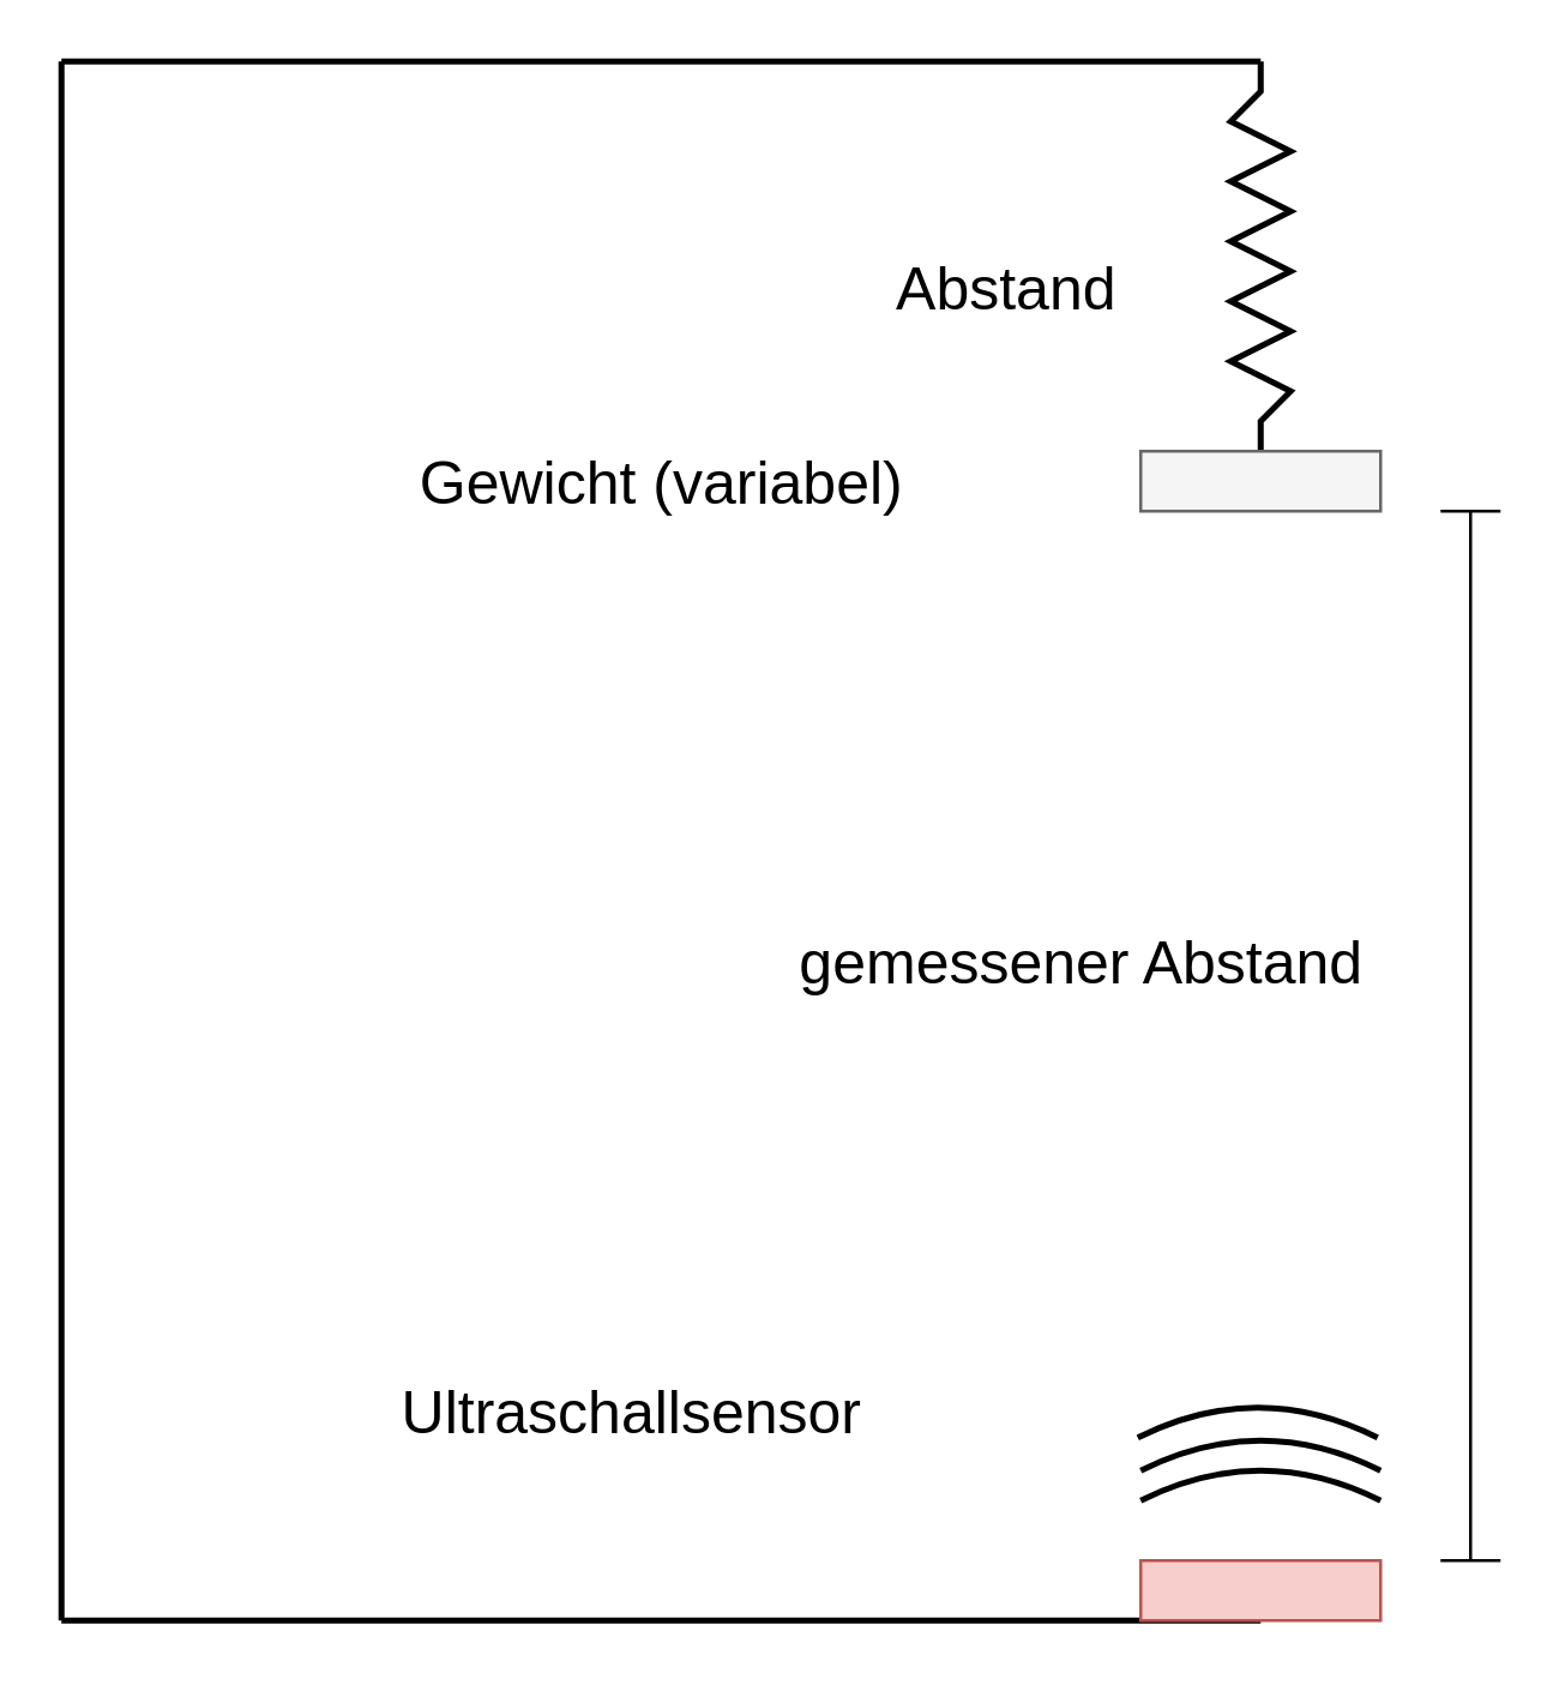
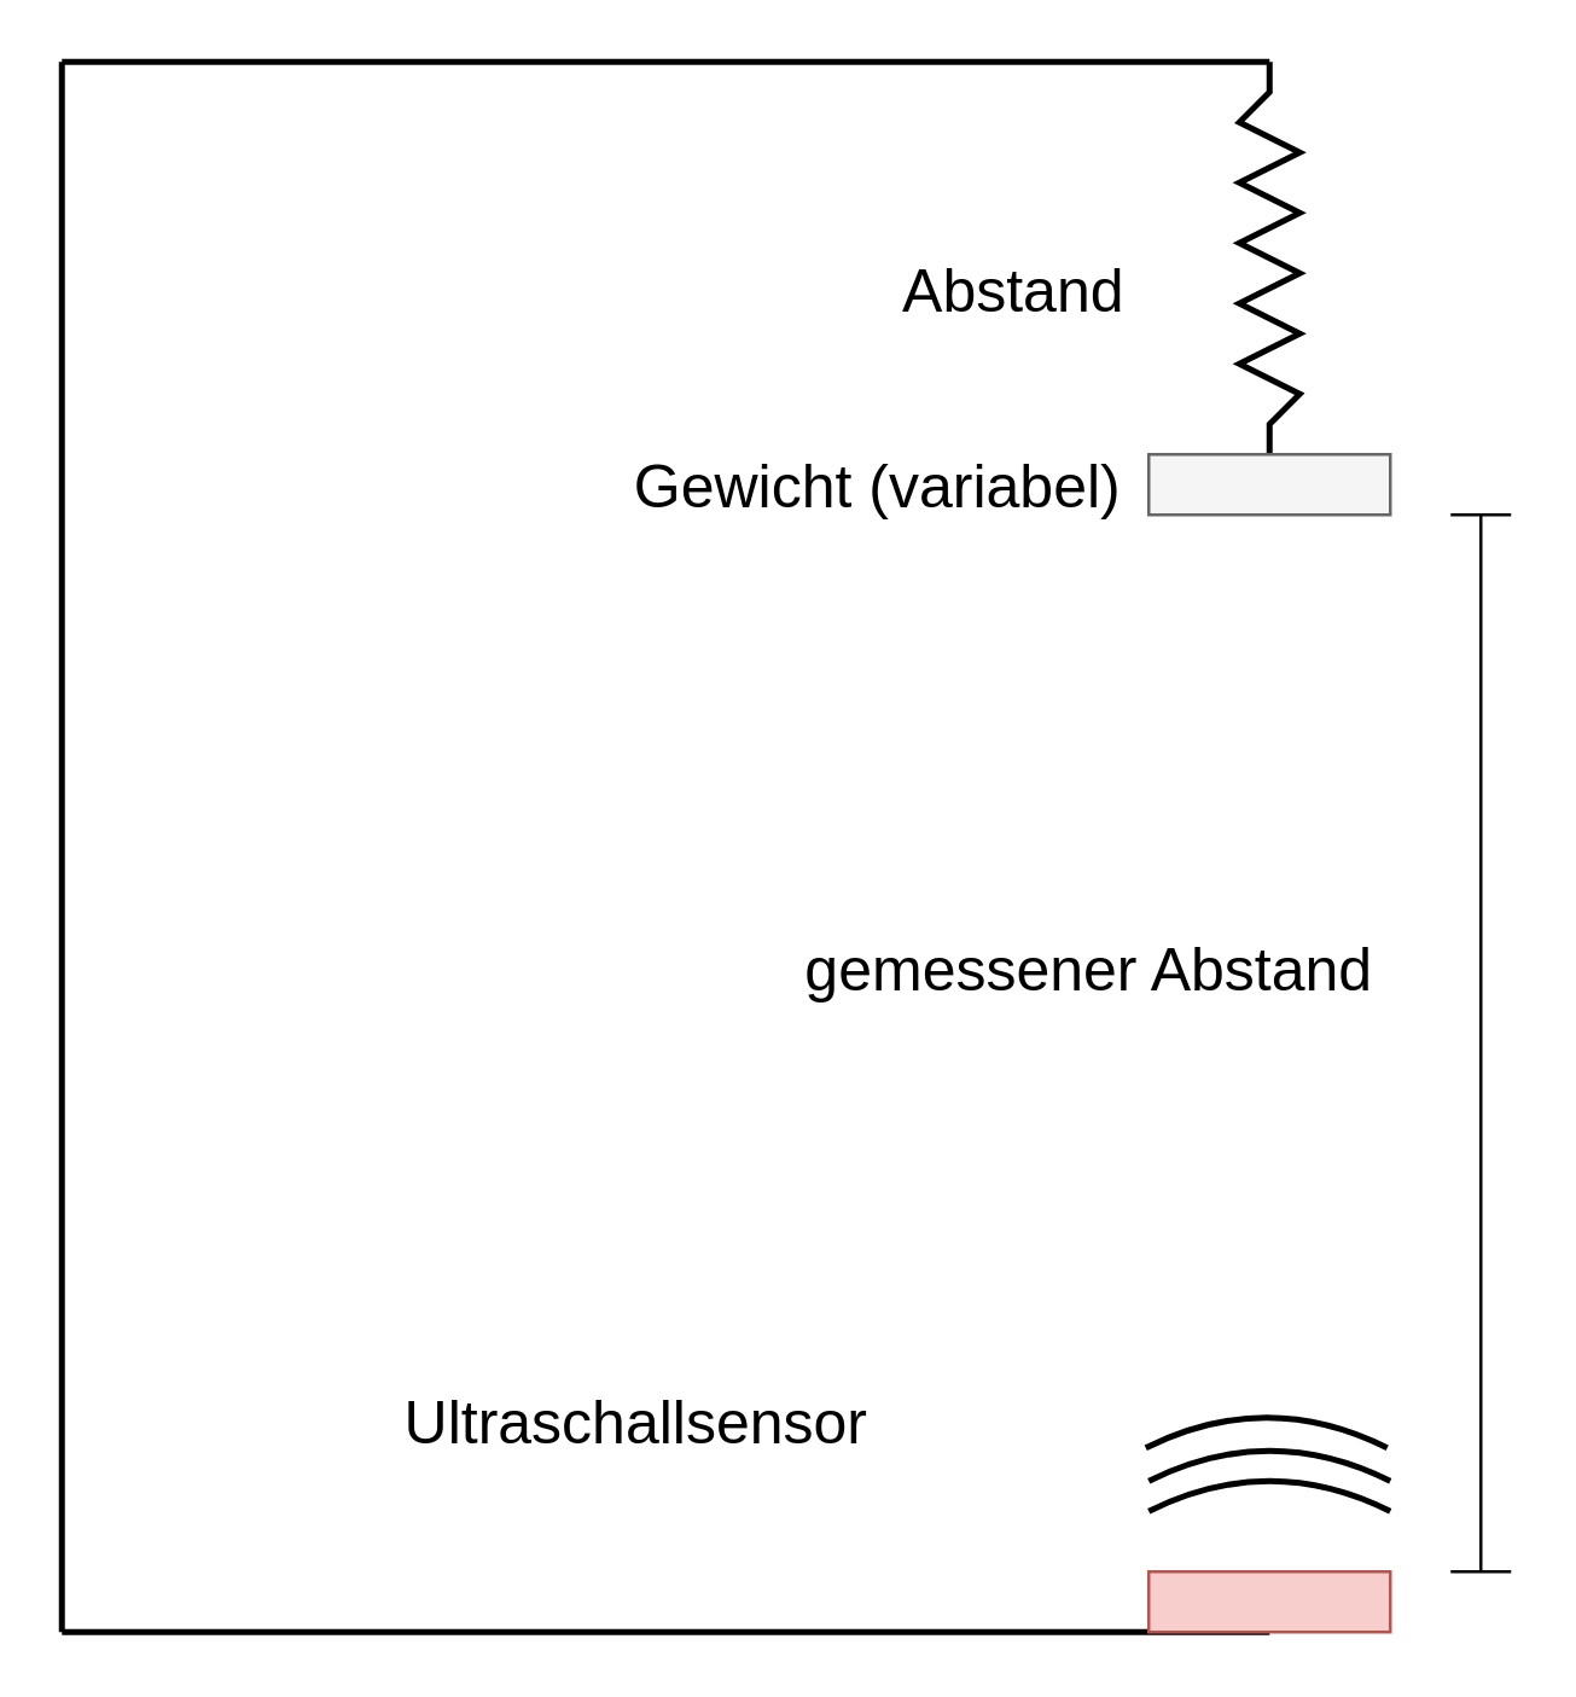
  <mxCell id="0" />
  <mxCell id="1" parent="0" />
  <mxCell id="2" value="" style="endArrow=none;html=1;rounded=0;strokeWidth=2;" edge="1" parent="1"><mxGeometry width="50" height="50" relative="1" as="geometry"><mxPoint x="20" y="20" as="sourcePoint" /><mxPoint x="420" y="20" as="targetPoint" /></mxGeometry></mxCell>
  <mxCell id="3" value="" style="endArrow=none;html=1;rounded=0;strokeWidth=2;" edge="1" parent="1"><mxGeometry width="50" height="50" relative="1" as="geometry"><mxPoint x="20" y="540" as="sourcePoint" /><mxPoint x="420" y="540" as="targetPoint" /></mxGeometry></mxCell>
  <mxCell id="4" value="" style="endArrow=none;html=1;rounded=0;strokeWidth=2;" edge="1" parent="1"><mxGeometry width="50" height="50" relative="1" as="geometry"><mxPoint x="20" y="20" as="sourcePoint" /><mxPoint x="20" y="540" as="targetPoint" /></mxGeometry></mxCell>
  <mxCell id="5" value="" style="rounded=0;whiteSpace=wrap;html=1;fillColor=#f8cecc;strokeColor=#b85450;" vertex="1" parent="1"><mxGeometry x="380" y="520" width="80" height="20" as="geometry" /></mxCell>
  <mxCell id="6" value="Ultraschallsensor" style="text;html=1;resizable=0;autosize=1;align=center;verticalAlign=middle;points=[];fillColor=none;strokeColor=none;rounded=0;fontSize=20;" vertex="1" parent="1"><mxGeometry x="125" y="455" width="170" height="30" as="geometry" /></mxCell>
  <mxCell id="7" value="" style="endArrow=none;html=1;rounded=0;fontSize=20;strokeWidth=2;" edge="1" parent="1"><mxGeometry width="50" height="50" relative="1" as="geometry"><mxPoint x="420" y="150" as="sourcePoint" /><mxPoint x="420" y="20" as="targetPoint" /><Array as="points"><mxPoint x="420" y="140" /><mxPoint x="430" y="130" /><mxPoint x="410" y="120" /><mxPoint x="430" y="110" /><mxPoint x="410" y="100" /><mxPoint x="430" y="90" /><mxPoint x="410" y="80" /><mxPoint x="430" y="70" /><mxPoint x="410" y="60" /><mxPoint x="430" y="50" /><mxPoint x="410" y="40" /><mxPoint x="420" y="30" /></Array></mxGeometry></mxCell>
  <mxCell id="8" value="Abstand" style="text;html=1;resizable=0;autosize=1;align=center;verticalAlign=middle;points=[];fillColor=none;strokeColor=none;rounded=0;fontSize=20;" vertex="1" parent="1"><mxGeometry x="280" y="80" width="110" height="30" as="geometry" /></mxCell>
  <mxCell id="9" value="" style="rounded=0;whiteSpace=wrap;html=1;fillColor=#f5f5f5;strokeColor=#666666;fontColor=#333333;" vertex="1" parent="1"><mxGeometry x="380" y="150" width="80" height="20" as="geometry" /></mxCell>
- <mxCell id="10" value="Gewicht (variabel)" style="text;html=1;resizable=0;autosize=1;align=center;verticalAlign=middle;points=[];fillColor=none;strokeColor=none;rounded=0;fontSize=20;" vertex="1" parent="1"><mxGeometry x="130" y="145" width="180" height="30" as="geometry" /></mxCell>
+ <mxCell id="10" value="Gewicht (variabel)" style="text;html=1;resizable=0;autosize=1;align=center;verticalAlign=middle;points=[];fillColor=none;strokeColor=none;rounded=0;fontSize=20;" vertex="1" parent="1"><mxGeometry x="200" y="145" width="180" height="30" as="geometry" /></mxCell>
  <mxCell id="11" value="" style="shape=crossbar;whiteSpace=wrap;html=1;rounded=1;direction=south;fontSize=20;" vertex="1" parent="1"><mxGeometry x="480" y="170" width="20" height="350" as="geometry" /></mxCell>
  <mxCell id="12" value="gemessener Abstand" style="text;html=1;resizable=0;autosize=1;align=center;verticalAlign=middle;points=[];fillColor=none;strokeColor=none;rounded=0;fontSize=20;" vertex="1" parent="1"><mxGeometry x="260" y="305" width="200" height="30" as="geometry" /></mxCell>
  <mxCell id="13" value="" style="endArrow=none;html=1;fontSize=20;strokeWidth=2;curved=1;" edge="1" parent="1"><mxGeometry width="50" height="50" relative="1" as="geometry"><mxPoint x="380" y="500" as="sourcePoint" /><mxPoint x="460" y="500" as="targetPoint" /><Array as="points"><mxPoint x="420" y="480" /></Array></mxGeometry></mxCell>
  <mxCell id="14" value="" style="endArrow=none;html=1;fontSize=20;strokeWidth=2;curved=1;" edge="1" parent="1"><mxGeometry width="50" height="50" relative="1" as="geometry"><mxPoint x="380" y="490" as="sourcePoint" /><mxPoint x="460" y="490" as="targetPoint" /><Array as="points"><mxPoint x="420" y="470" /></Array></mxGeometry></mxCell>
  <mxCell id="15" value="" style="endArrow=none;html=1;fontSize=20;strokeWidth=2;curved=1;" edge="1" parent="1"><mxGeometry width="50" height="50" relative="1" as="geometry"><mxPoint x="379" y="479" as="sourcePoint" /><mxPoint x="459" y="479" as="targetPoint" /><Array as="points"><mxPoint x="419" y="459" /></Array></mxGeometry></mxCell>
